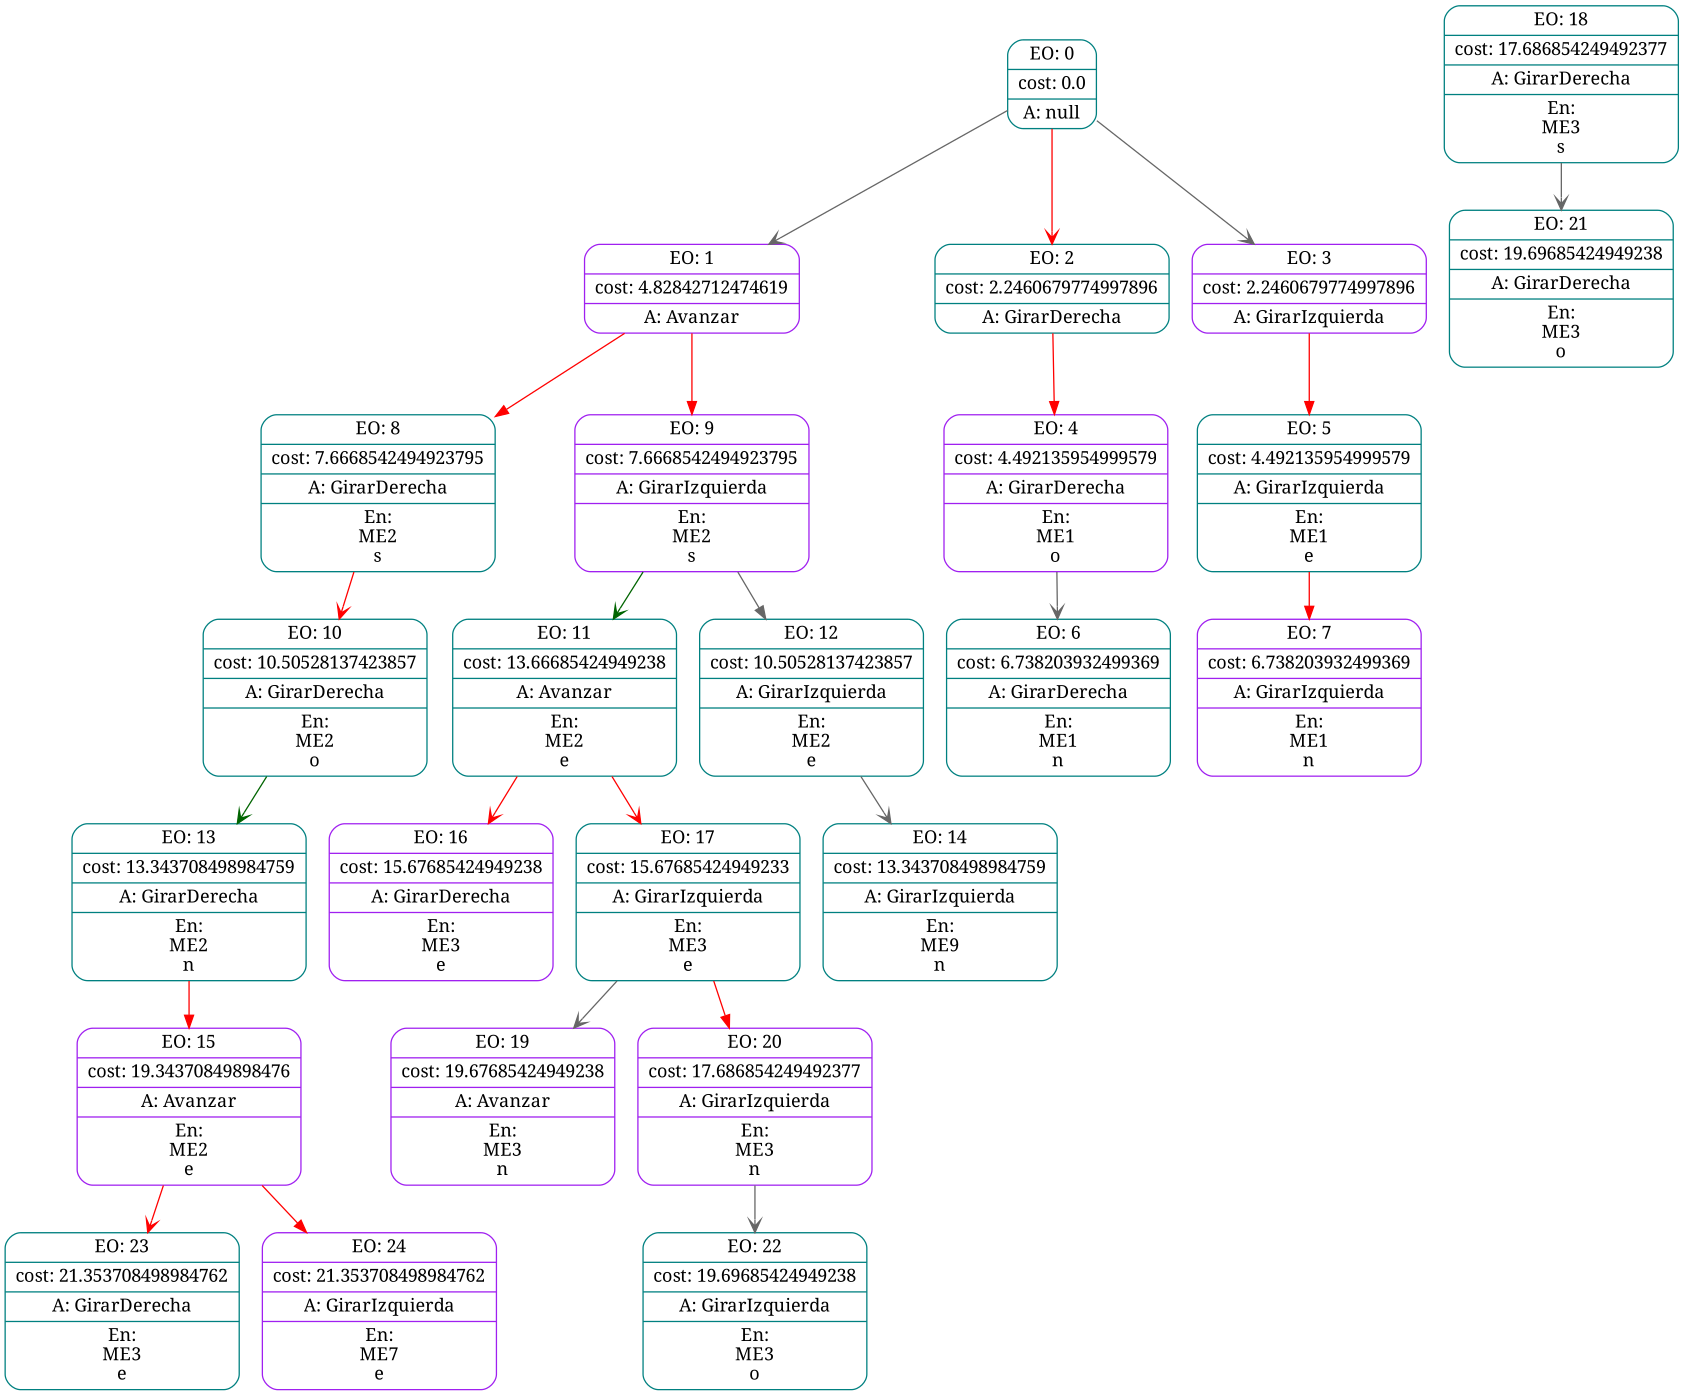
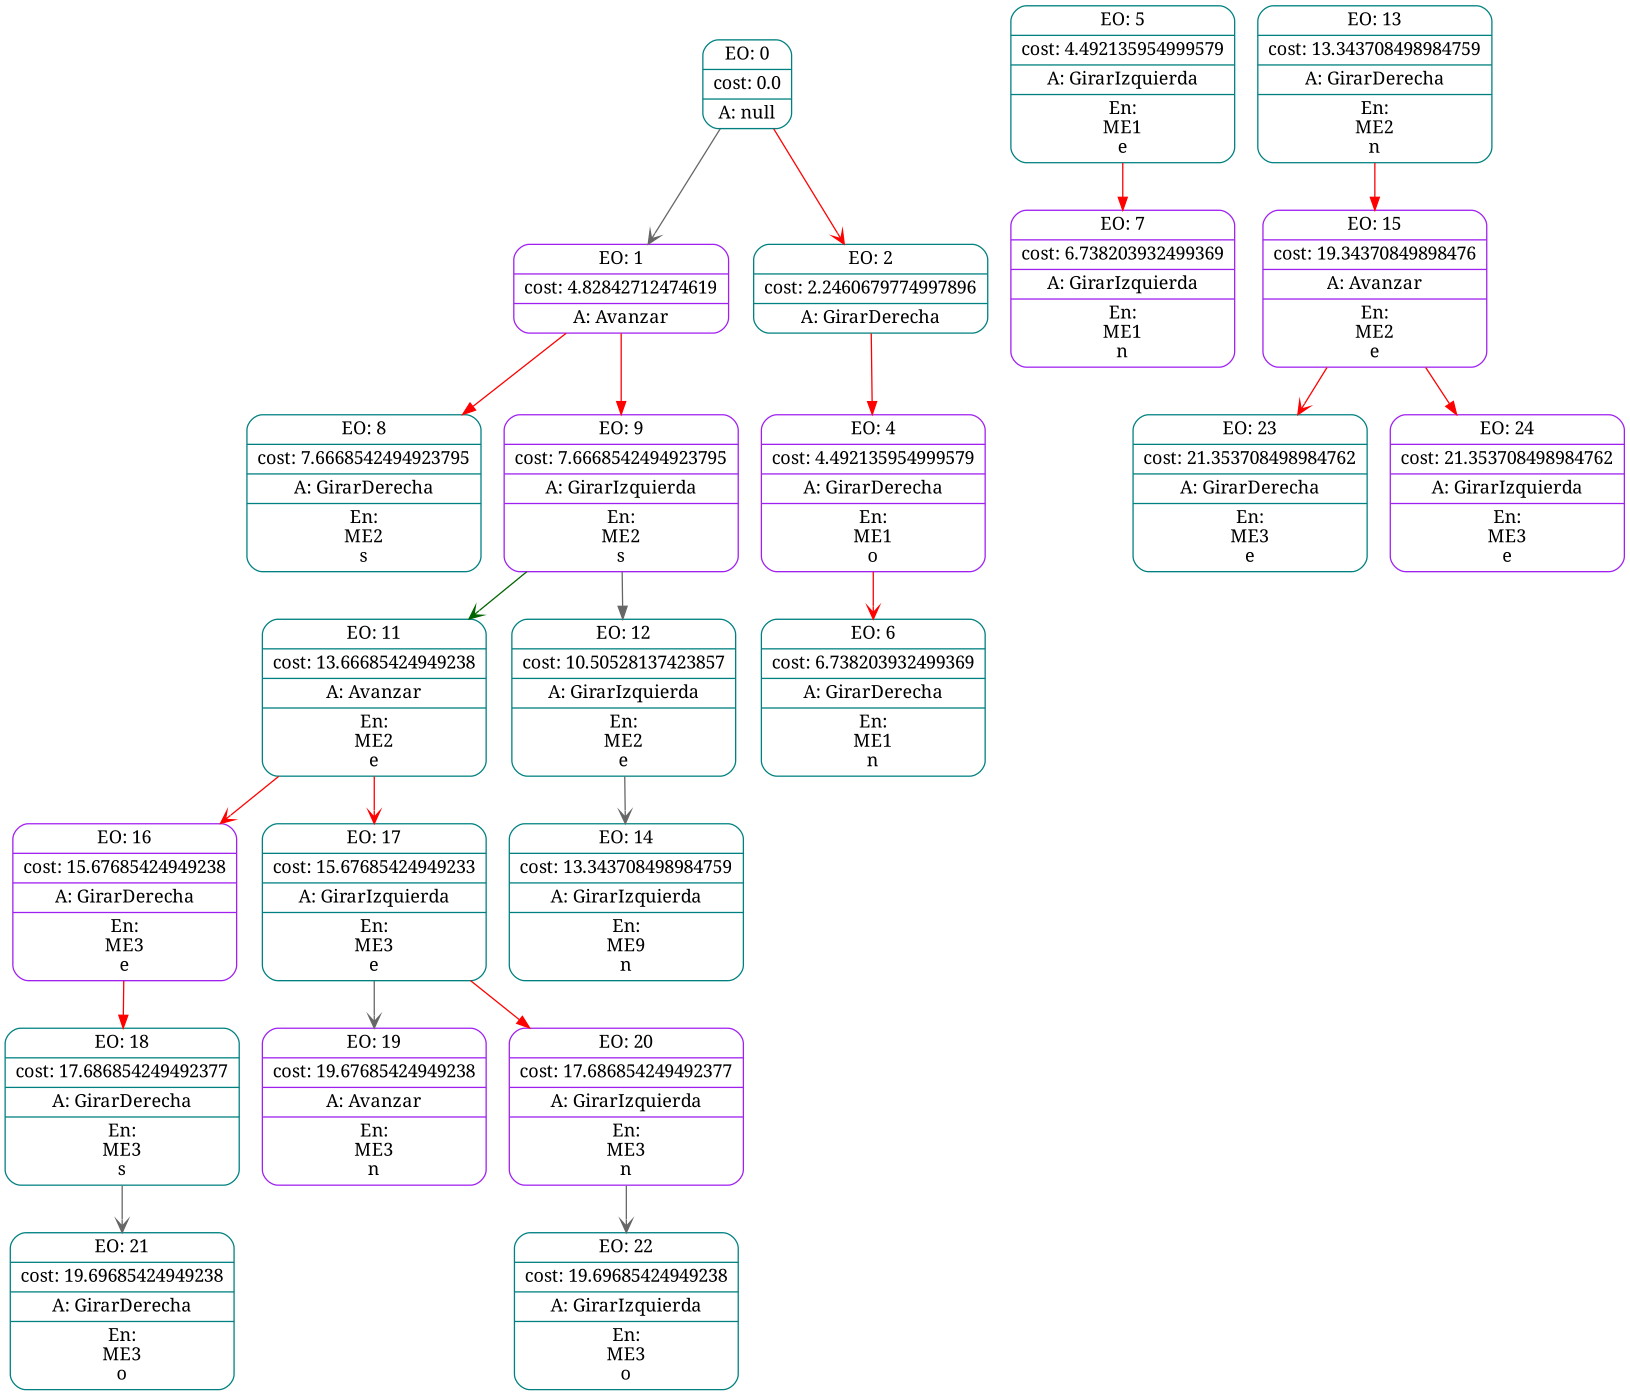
  digraph {
    fontname="Noto Serif"
    node [color=teal fontname="Noto Serif" shape=Mrecord]
    edge [arrowhead=vee color=red fontname="Noto Serif"]
    n1 [label="{EO: 0|cost: 0.0|A: null}"]
    n2 [color=purple label="{EO: 1|cost: 4.82842712474619|A: Avanzar}"]
    n3 [label="{EO: 2|cost: 2.2460679774997896|A: GirarDerecha}"]
-   n4 [color=purple label="{EO: 3|cost: 2.2460679774997896|A: GirarIzquierda}"]
    n5 [label="{EO: 8|cost: 7.6668542494923795|A: GirarDerecha|En:\nME2\ns}"]
    n6 [color=purple label="{EO: 9|cost: 7.6668542494923795|A: GirarIzquierda|En:\nME2\ns}"]
    n7 [color=purple label="{EO: 4|cost: 4.492135954999579|A: GirarDerecha|En:\nME1\no}"]
    n8 [label="{EO: 5|cost: 4.492135954999579|A: GirarIzquierda|En:\nME1\ne}"]
-   n9 [label="{EO: 10|cost: 10.50528137423857|A: GirarDerecha|En:\nME2\no}"]
    n10 [label="{EO: 11|cost: 13.66685424949238|A: Avanzar|En:\nME2\ne}"]
    n11 [label="{EO: 12|cost: 10.50528137423857|A: GirarIzquierda|En:\nME2\ne}"]
    n12 [label="{EO: 13|cost: 13.343708498984759|A: GirarDerecha|En:\nME2\nn}"]
    n13 [color=purple label="{EO: 15|cost: 19.34370849898476|A: Avanzar|En:\nME2\ne}"]
    n14 [label="{EO: 23|cost: 21.353708498984762|A: GirarDerecha|En:\nME3\ne}"]
-   n15 [color=purple label="{EO: 24|cost: 21.353708498984762|A: GirarIzquierda|En:\nME7\ne}"]
+   n15 [color=purple label="{EO: 24|cost: 21.353708498984762|A: GirarIzquierda|En:\nME3\ne}"]
    n16 [color=purple label="{EO: 16|cost: 15.67685424949238|A: GirarDerecha|En:\nME3\ne}"]
    n17 [label="{EO: 17|cost: 15.67685424949233|A: GirarIzquierda|En:\nME3\ne}"]
    n18 [label="{EO: 14|cost: 13.343708498984759|A: GirarIzquierda|En:\nME9\nn}"]
    n19 [label="{EO: 18|cost: 17.686854249492377|A: GirarDerecha|En:\nME3\ns}"]
    n20 [color=purple label="{EO: 19|cost: 19.67685424949238|A: Avanzar|En:\nME3\nn}"]
    n21 [color=purple label="{EO: 20|cost: 17.686854249492377|A: GirarIzquierda|En:\nME3\nn}"]
    n22 [label="{EO: 21|cost: 19.69685424949238|A: GirarDerecha|En:\nME3\no}"]
    n23 [label="{EO: 22|cost: 19.69685424949238|A: GirarIzquierda|En:\nME3\no}"]
    n24 [label="{EO: 6|cost: 6.738203932499369|A: GirarDerecha|En:\nME1\nn}"]
    n25 [color=purple label="{EO: 7|cost: 6.738203932499369|A: GirarIzquierda|En:\nME1\nn}"]
    n1 -> n2 [color=gray40]
    n1 -> n3
-   n1 -> n4 [color=gray40]
    n2 -> n5 [arrowhead=normal]
    n2 -> n6 [arrowhead=normal]
    n3 -> n7 [arrowhead=normal]
-   n4 -> n8 [arrowhead=normal]
-   n5 -> n9
    n6 -> n10 [color=darkgreen]
    n6 -> n11 [arrowhead=normal color=gray40]
-   n7 -> n24 [color=gray40]
+   n7 -> n24
    n8 -> n25 [arrowhead=normal]
-   n9 -> n12 [color=darkgreen]
    n10 -> n16
    n10 -> n17
    n11 -> n18 [color=gray40]
    n12 -> n13 [arrowhead=normal]
    n13 -> n14
    n13 -> n15 [arrowhead=normal]
+   n16 -> n19 [arrowhead=normal]
    n17 -> n20 [color=gray40]
    n17 -> n21 [arrowhead=normal]
    n19 -> n22 [color=gray40]
    n21 -> n23 [color=gray40]
  }
